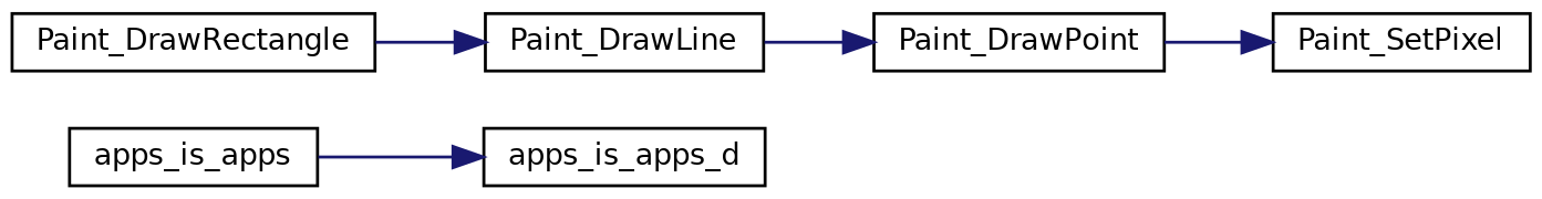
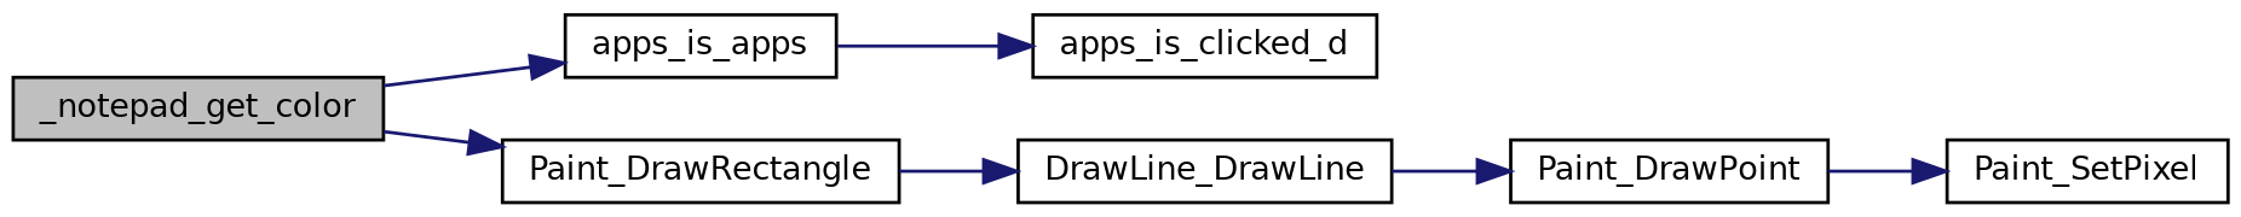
  digraph {
    rankdir=LR
    node [color=black fontname=Helvetica fontsize=10 shape=record]
    edge [color=midnightblue fontname=Helvetica fontsize=10 labelfontname=Helvetica labelfontsize=10 style=solid]
+   n1 [fillcolor=grey75 fontcolor=black height=0.2 label=_notepad_get_color style=filled width=0.4]
    n2 [height=0.2 label=apps_is_apps width=0.4]
    n3 [height=0.2 label=Paint_DrawRectangle width=0.4]
-   n4 [height=0.2 label=apps_is_apps_d width=0.4]
-   n5 [height=0.2 label=Paint_DrawLine width=0.4]
+   n4 [height=0.2 label=apps_is_clicked_d width=0.4]
+   n5 [height=0.2 label=DrawLine_DrawLine width=0.4]
    n6 [height=0.2 label=Paint_DrawPoint width=0.4]
    n7 [height=0.2 label=Paint_SetPixel width=0.4]
+   n1 -> n2
+   n1 -> n3
    n2 -> n4
    n3 -> n5
    n5 -> n6
    n6 -> n7
  }
